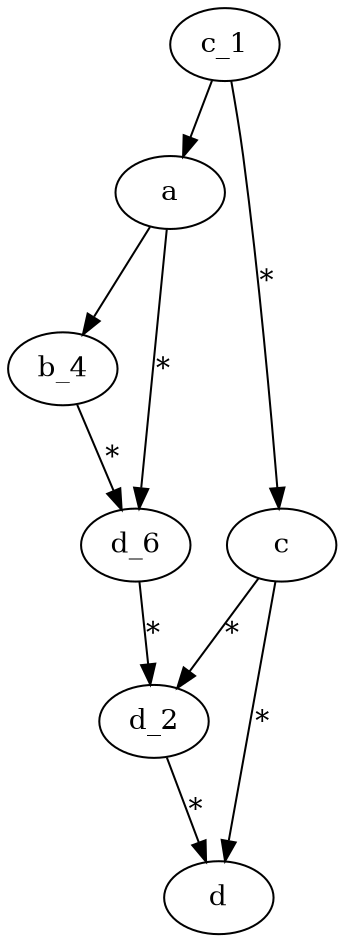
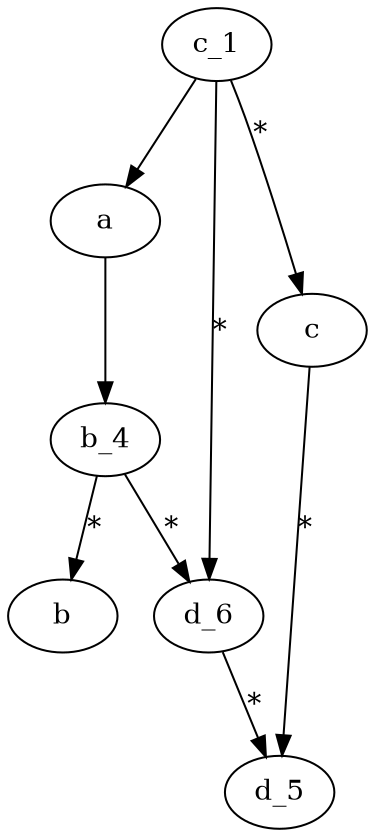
  digraph {
    n1 [label=b_4]
    a
    n3 [label=d_6]
+   b
    c_1
    c
-   d_2
-   d
+   d_2 [label=d_5]
    n1 -> n3 [label="*"]
+   n1 -> b [label="*"]
    a -> n1
    n3 -> d_2 [label="*"]
    c_1 -> a
-   a -> n3 [label="*"]
+   c_1 -> n3 [label="*"]
    c_1 -> c [label="*"]
    c -> d_2 [label="*"]
-   c -> d [label="*"]
-   d_2 -> d [label="*"]
  }
